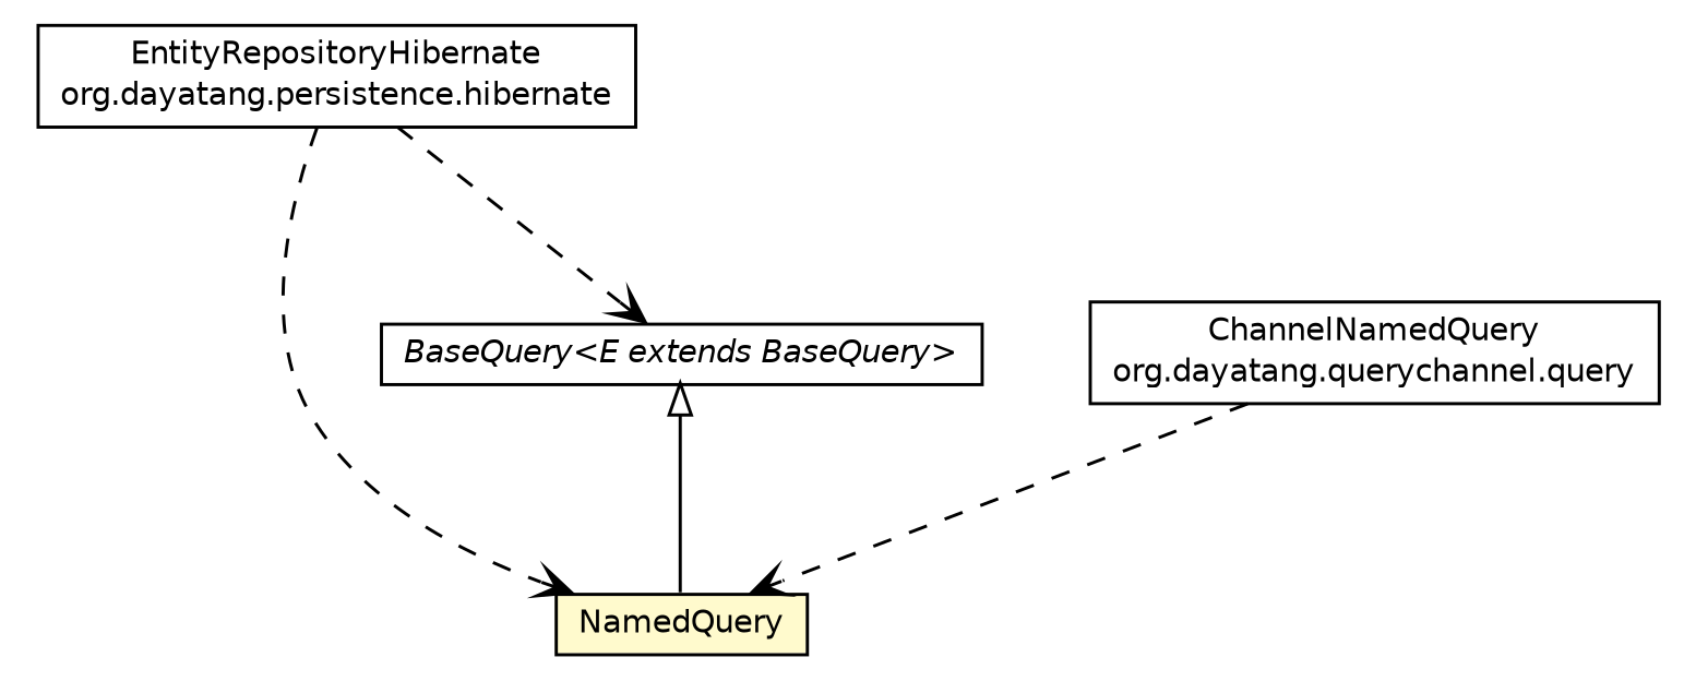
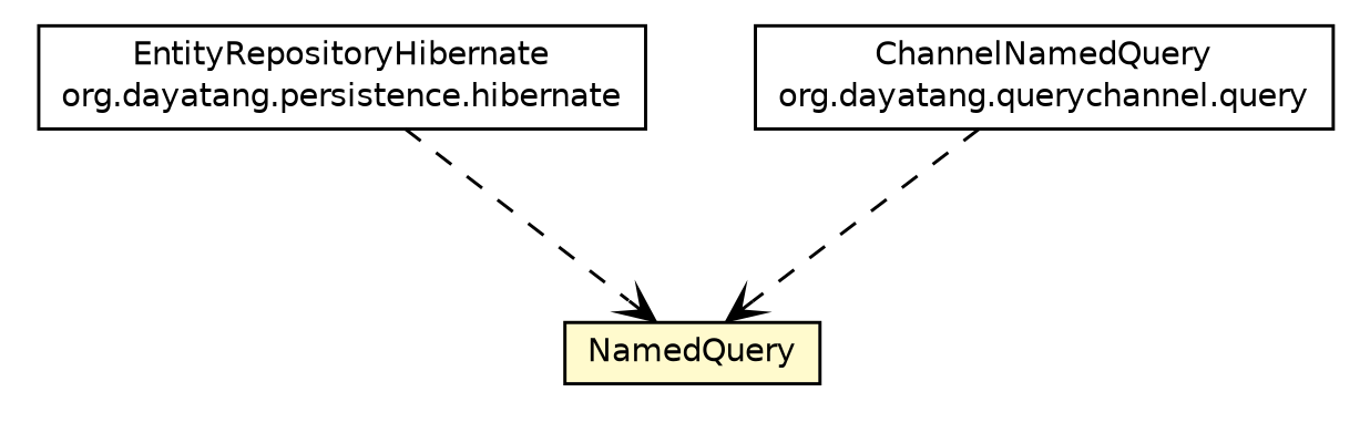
  digraph {
    nodesep=0.25
    ranksep=0.5
    node [fontcolor=black fontname=Helvetica fontsize=10.0 shape=plaintext]
    edge [fontname=Helvetica fontsize=10.0 headport=p labelfontname=Helvetica labelfontsize=10 tailport=p arrowhead=open color=black fontcolor=black style=dashed]
    n1 [label=<<table title="org.dayatang.domain.NamedQuery" border="0" cellborder="1" cellspacing="0" cellpadding="2" port="p" bgcolor="lemonChiffon" href="./NamedQuery.html"> 		<tr><td><table border="0" cellspacing="0" cellpadding="1"> <tr><td align="center" balign="center"> NamedQuery </td></tr> 		</table></td></tr> 		</table>>]
-   n2 [label=<<table title="org.dayatang.domain.BaseQuery" border="0" cellborder="1" cellspacing="0" cellpadding="2" port="p" href="./BaseQuery.html"> 		<tr><td><table border="0" cellspacing="0" cellpadding="1"> <tr><td align="center" balign="center"><font face="Helvetica-Oblique"> BaseQuery&lt;E extends BaseQuery&gt; </font></td></tr> 		</table></td></tr> 		</table>>]
    n3 [label=<<table title="org.dayatang.persistence.hibernate.EntityRepositoryHibernate" border="0" cellborder="1" cellspacing="0" cellpadding="2" port="p" href="../persistence/hibernate/EntityRepositoryHibernate.html"> 		<tr><td><table border="0" cellspacing="0" cellpadding="1"> <tr><td align="center" balign="center"> EntityRepositoryHibernate </td></tr> <tr><td align="center" balign="center"> org.dayatang.persistence.hibernate </td></tr> 		</table></td></tr> 		</table>>]
    n4 [label=<<table title="org.dayatang.querychannel.query.ChannelNamedQuery" border="0" cellborder="1" cellspacing="0" cellpadding="2" port="p" href="../querychannel/query/ChannelNamedQuery.html"> 		<tr><td><table border="0" cellspacing="0" cellpadding="1"> <tr><td align="center" balign="center"> ChannelNamedQuery </td></tr> <tr><td align="center" balign="center"> org.dayatang.querychannel.query </td></tr> 		</table></td></tr> 		</table>>]
-   n2 -> n1 [arrowtail=empty dir=back fontsize=10 arrowhead="" color="" fontcolor="" style=""]
    n3 -> n1 [label=" "]
-   n3 -> n2 [label=" "]
    n4 -> n1 [label=" "]
  }
